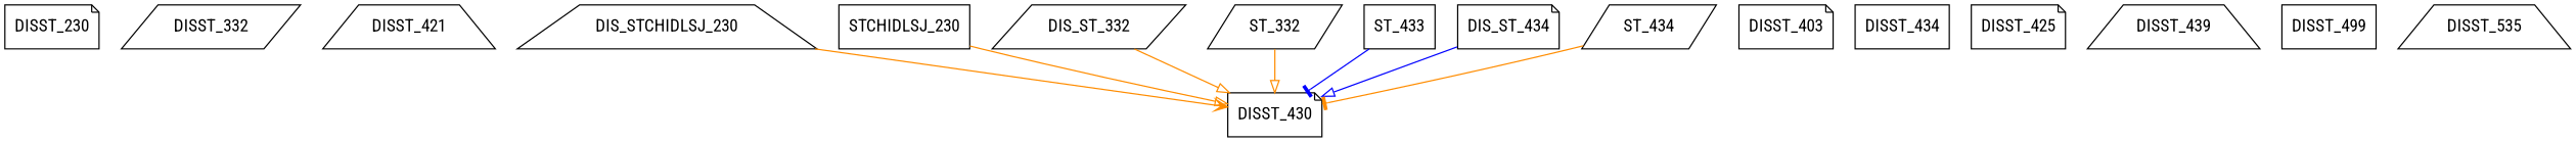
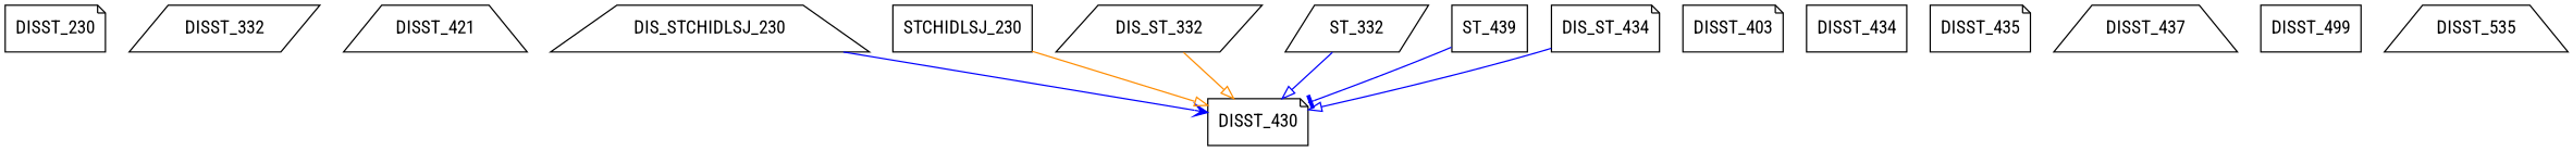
  digraph {
    fontname="Roboto Condensed"
    node [fontname="Roboto Condensed" shape=note]
    edge [arrowhead=onormal color=blue fontname="Roboto Condensed"]
    DISST_230
    DISST_332 [shape=parallelogram]
    DISST_421 [shape=trapezium]
    DIS_STCHIDLSJ_230 [shape=trapezium]
    DISST_430
    STCHIDLSJ_230 [shape=box]
    DIS_ST_332 [shape=parallelogram]
    ST_332 [shape=parallelogram]
-   ST_433 [shape=box]
+   ST_433 [shape=box label=ST_439]
    DIS_ST_434
-   ST_434 [shape=parallelogram]
    n12 [label=DISST_403]
    DISST_434 [shape=box]
-   DISST_435 [label=DISST_425]
-   DISST_437 [shape=trapezium label=DISST_439]
+   DISST_435
+   DISST_437 [shape=trapezium]
    DISST_499 [shape=box]
    DISST_535 [shape=trapezium]
-   DIS_STCHIDLSJ_230 -> DISST_430 [arrowhead=vee color=darkorange]
+   DIS_STCHIDLSJ_230 -> DISST_430 [arrowhead=vee]
    STCHIDLSJ_230 -> DISST_430 [color=darkorange]
    DIS_ST_332 -> DISST_430 [color=darkorange]
-   ST_332 -> DISST_430 [color=darkorange]
+   ST_332 -> DISST_430
    ST_433 -> DISST_430 [arrowhead=tee]
    DIS_ST_434 -> DISST_430
-   ST_434 -> DISST_430 [arrowhead=tee color=darkorange]
  }
